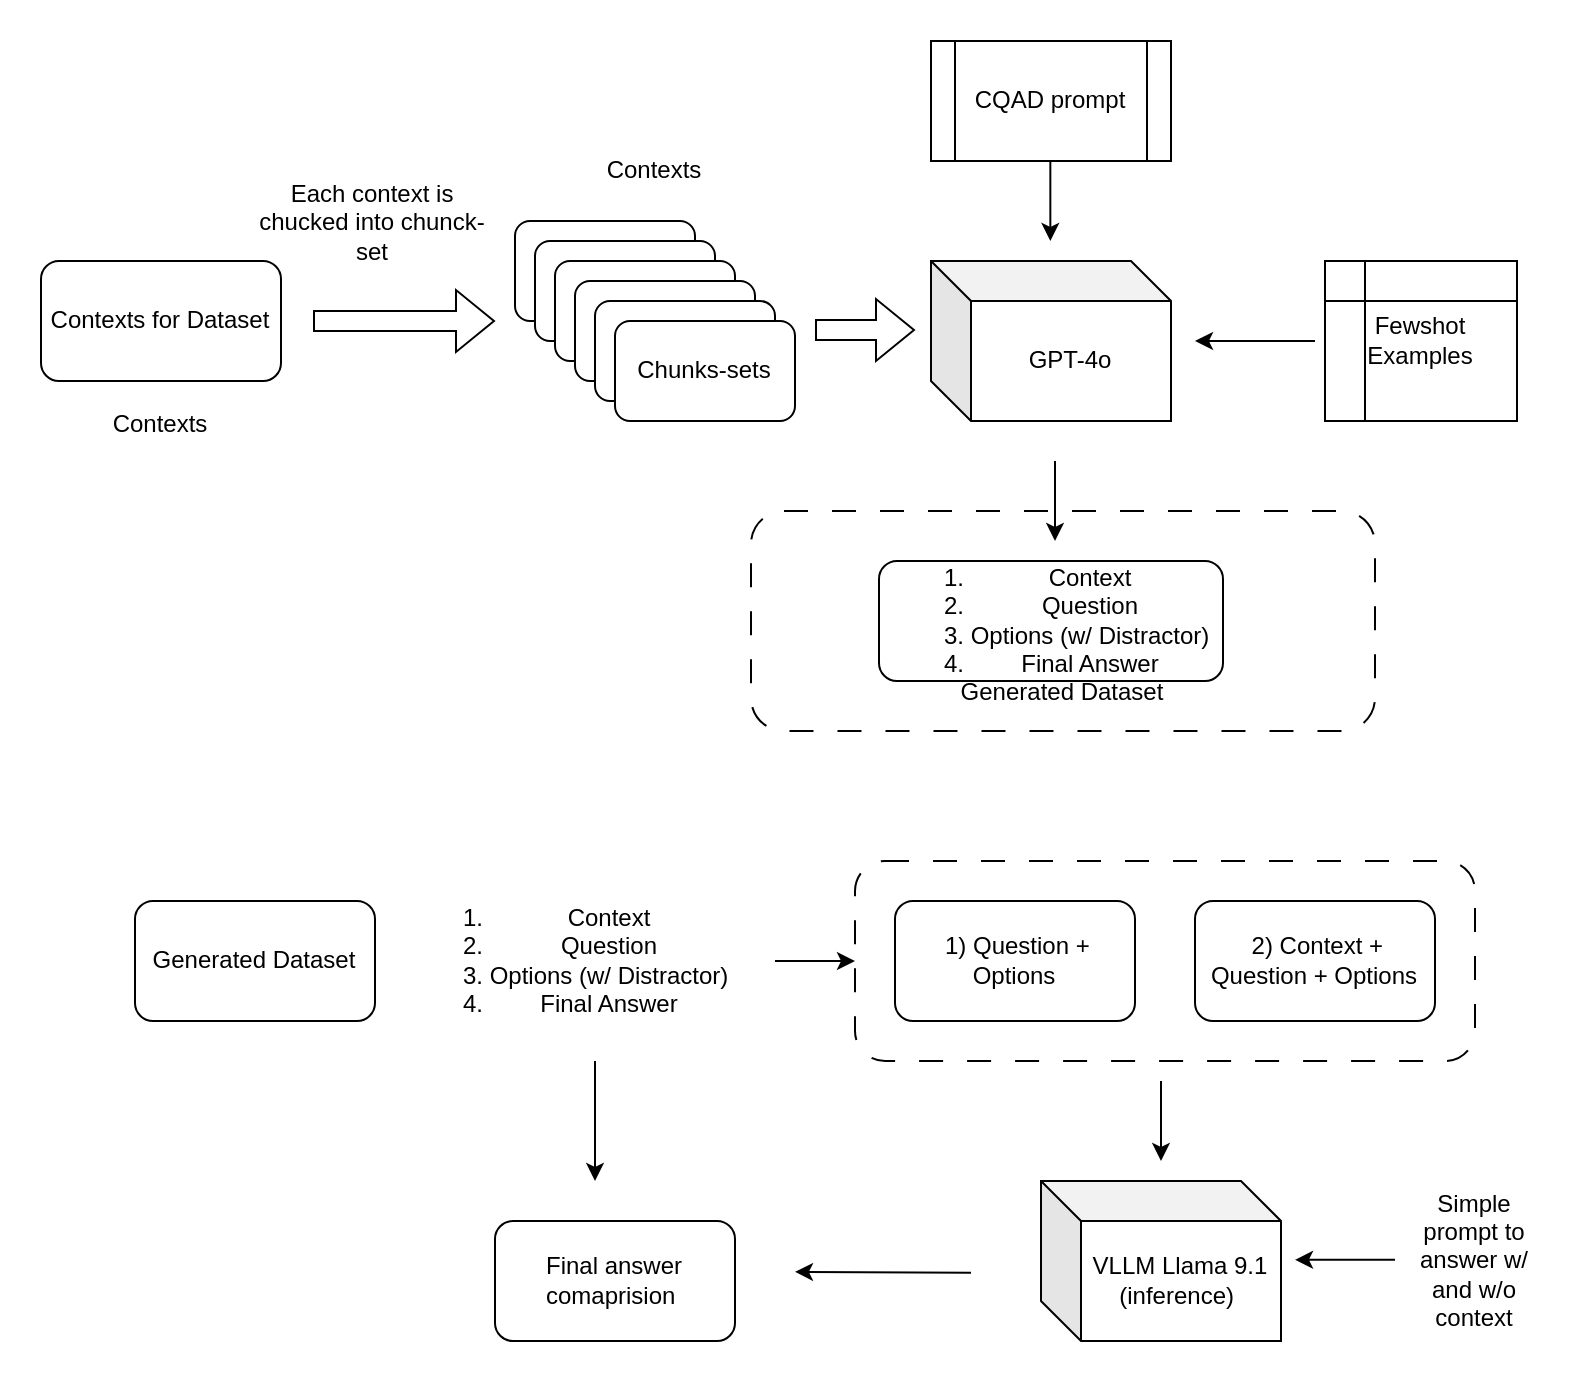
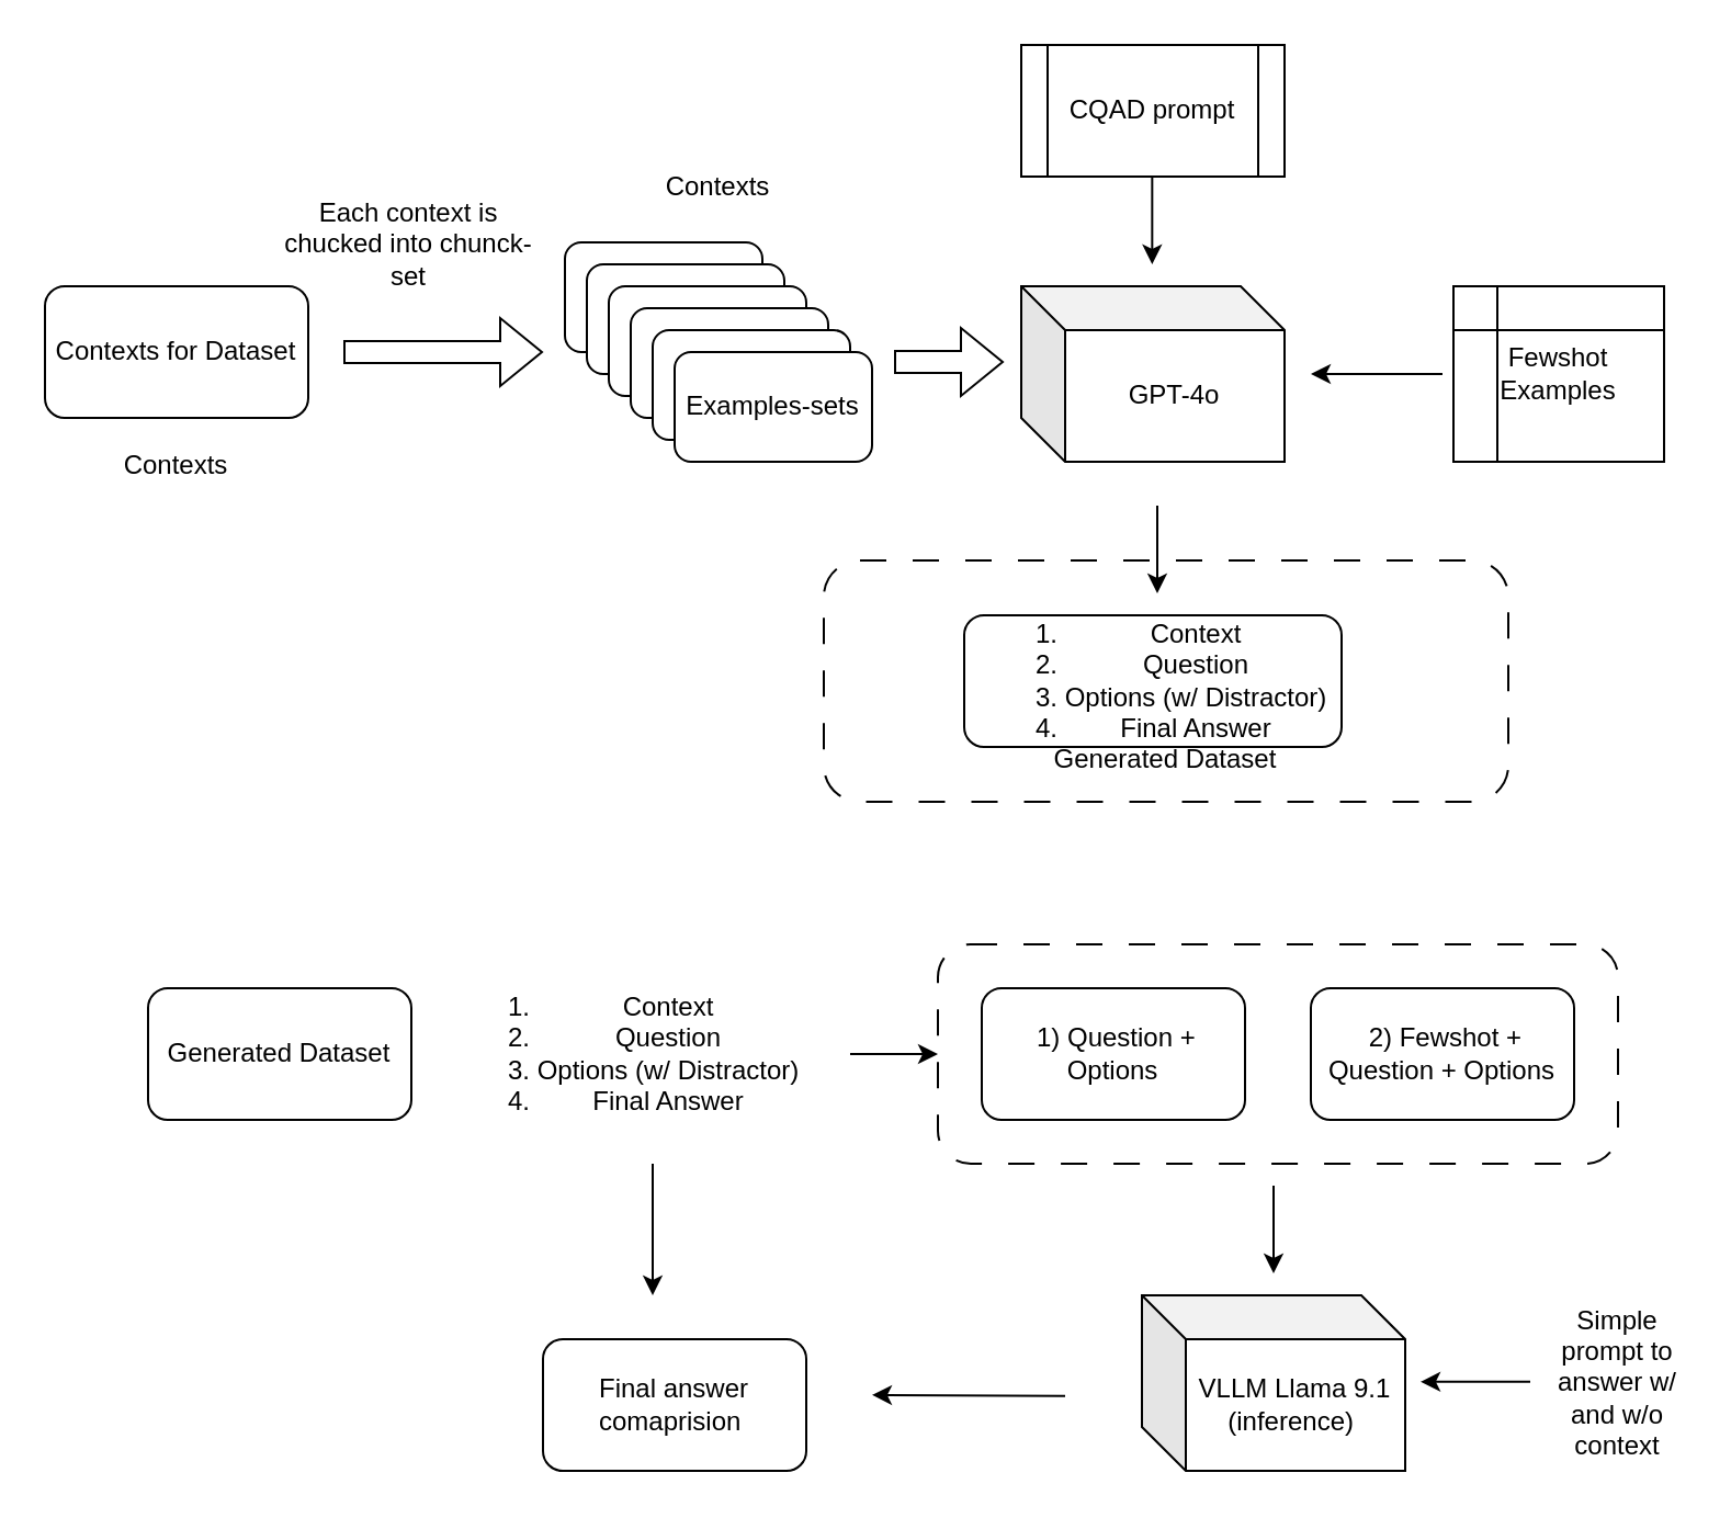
  <mxCell id="0" />
  <mxCell id="1" parent="0" />
  <mxCell id="2" value="Contexts for Dataset" style="rounded=1;whiteSpace=wrap;html=1;" vertex="1" parent="1"><mxGeometry x="20" y="130" width="120" height="60" as="geometry" /></mxCell>
  <mxCell id="3" value="Chunks-set 1" style="rounded=1;whiteSpace=wrap;html=1;" vertex="1" parent="1"><mxGeometry x="257" y="110" width="90" height="50" as="geometry" /></mxCell>
  <mxCell id="4" value="Chunks-set 1" style="rounded=1;whiteSpace=wrap;html=1;" vertex="1" parent="1"><mxGeometry x="267" y="120" width="90" height="50" as="geometry" /></mxCell>
  <mxCell id="5" value="Chunks-set 1" style="rounded=1;whiteSpace=wrap;html=1;" vertex="1" parent="1"><mxGeometry x="277" y="130" width="90" height="50" as="geometry" /></mxCell>
  <mxCell id="6" value="Chunks-set 1" style="rounded=1;whiteSpace=wrap;html=1;" vertex="1" parent="1"><mxGeometry x="287" y="140" width="90" height="50" as="geometry" /></mxCell>
  <mxCell id="7" value="Chunks-set 1" style="rounded=1;whiteSpace=wrap;html=1;" vertex="1" parent="1"><mxGeometry x="297" y="150" width="90" height="50" as="geometry" /></mxCell>
- <mxCell id="8" value="Chunks-sets" style="rounded=1;whiteSpace=wrap;html=1;" vertex="1" parent="1"><mxGeometry x="307" y="160" width="90" height="50" as="geometry" /></mxCell>
+ <mxCell id="8" value="Examples-sets" style="rounded=1;whiteSpace=wrap;html=1;" vertex="1" parent="1"><mxGeometry x="307" y="160" width="90" height="50" as="geometry" /></mxCell>
  <mxCell id="9" value="GPT-4o" style="shape=cube;whiteSpace=wrap;html=1;boundedLbl=1;backgroundOutline=1;darkOpacity=0.05;darkOpacity2=0.1;" vertex="1" parent="1"><mxGeometry x="465" y="130" width="120" height="80" as="geometry" /></mxCell>
  <mxCell id="10" value="&lt;span id=&quot;docs-internal-guid-91604fec-7fff-b568-eeec-e7de3fc800ae&quot;&gt;&lt;span style=&quot;font-family: Arial, sans-serif; background-color: transparent; font-variant-numeric: normal; font-variant-east-asian: normal; font-variant-alternates: normal; font-variant-position: normal; font-variant-emoji: normal; vertical-align: baseline; white-space-collapse: preserve;&quot;&gt;&lt;font&gt;CQAD prompt&lt;/font&gt;&lt;/span&gt;&lt;/span&gt;" style="shape=process;whiteSpace=wrap;html=1;backgroundOutline=1;" vertex="1" parent="1"><mxGeometry x="465" y="20" width="120" height="60" as="geometry" /></mxCell>
  <mxCell id="11" value="" style="shape=flexArrow;endArrow=classic;html=1;rounded=0;" edge="1" parent="1"><mxGeometry width="50" height="50" relative="1" as="geometry"><mxPoint x="156" y="160" as="sourcePoint" /><mxPoint x="247" y="160" as="targetPoint" /></mxGeometry></mxCell>
  <mxCell id="12" value="" style="shape=flexArrow;endArrow=classic;html=1;rounded=0;" edge="1" parent="1"><mxGeometry width="50" height="50" relative="1" as="geometry"><mxPoint x="407" y="164.5" as="sourcePoint" /><mxPoint x="457" y="164.5" as="targetPoint" /></mxGeometry></mxCell>
  <mxCell id="13" value="" style="endArrow=classic;html=1;rounded=0;" edge="1" parent="1"><mxGeometry width="50" height="50" relative="1" as="geometry"><mxPoint x="524.67" y="80" as="sourcePoint" /><mxPoint x="524.67" y="120" as="targetPoint" /></mxGeometry></mxCell>
  <mxCell id="14" value="" style="endArrow=classic;html=1;rounded=0;" edge="1" parent="1"><mxGeometry width="50" height="50" relative="1" as="geometry"><mxPoint x="657" y="170" as="sourcePoint" /><mxPoint x="597" y="170" as="targetPoint" /></mxGeometry></mxCell>
  <mxCell id="15" value="Fewshot Examples" style="shape=internalStorage;whiteSpace=wrap;html=1;backgroundOutline=1;" vertex="1" parent="1"><mxGeometry x="662" y="130" width="96" height="80" as="geometry" /></mxCell>
  <mxCell id="16" value="" style="endArrow=classic;html=1;rounded=0;" edge="1" parent="1"><mxGeometry width="50" height="50" relative="1" as="geometry"><mxPoint x="527" y="230" as="sourcePoint" /><mxPoint x="527" y="270" as="targetPoint" /></mxGeometry></mxCell>
  <mxCell id="17" value="&lt;ol&gt;&lt;li&gt;Context&lt;/li&gt;&lt;li&gt;Question&lt;/li&gt;&lt;li&gt;Options (w/ Distractor)&lt;/li&gt;&lt;li&gt;Final Answer&lt;/li&gt;&lt;/ol&gt;" style="rounded=1;whiteSpace=wrap;html=1;" vertex="1" parent="1"><mxGeometry x="439" y="280" width="172" height="60" as="geometry" /></mxCell>
  <mxCell id="18" value="Contexts" style="text;html=1;align=center;verticalAlign=middle;whiteSpace=wrap;rounded=0;" vertex="1" parent="1"><mxGeometry x="297" y="70" width="60" height="30" as="geometry" /></mxCell>
  <mxCell id="19" value="Contexts" style="text;html=1;align=center;verticalAlign=middle;whiteSpace=wrap;rounded=0;" vertex="1" parent="1"><mxGeometry x="50" y="197" width="60" height="30" as="geometry" /></mxCell>
  <mxCell id="20" value="&lt;div&gt;&lt;br&gt;&lt;/div&gt;&lt;div&gt;&lt;br&gt;&lt;/div&gt;&lt;div&gt;&lt;br&gt;&lt;/div&gt;&lt;div&gt;&lt;br&gt;&lt;/div&gt;&lt;div&gt;&lt;br&gt;&lt;/div&gt;Generated Dataset" style="rounded=1;whiteSpace=wrap;html=1;fillColor=none;dashed=1;dashPattern=12 12;" vertex="1" parent="1"><mxGeometry x="375" y="255" width="312" height="110" as="geometry" /></mxCell>
  <mxCell id="21" value="&lt;div&gt;&lt;span style=&quot;background-color: initial;&quot;&gt;Generated Dataset&lt;/span&gt;&lt;/div&gt;" style="rounded=1;whiteSpace=wrap;html=1;" vertex="1" parent="1"><mxGeometry x="67" y="450" width="120" height="60" as="geometry" /></mxCell>
  <mxCell id="22" value="&lt;ol&gt;&lt;li&gt;Context&lt;/li&gt;&lt;li&gt;Question&lt;/li&gt;&lt;li&gt;Options (w/ Distractor)&lt;/li&gt;&lt;li&gt;Final Answer&lt;/li&gt;&lt;/ol&gt;" style="text;html=1;align=center;verticalAlign=middle;whiteSpace=wrap;rounded=0;" vertex="1" parent="1"><mxGeometry x="182" y="465" width="205" height="30" as="geometry" /></mxCell>
  <mxCell id="23" value="" style="endArrow=classic;html=1;rounded=0;" edge="1" parent="1"><mxGeometry width="50" height="50" relative="1" as="geometry"><mxPoint x="387" y="480" as="sourcePoint" /><mxPoint x="427" y="480" as="targetPoint" /></mxGeometry></mxCell>
  <mxCell id="24" value="&amp;nbsp;1) Question + Options" style="rounded=1;whiteSpace=wrap;html=1;" vertex="1" parent="1"><mxGeometry x="447" y="450" width="120" height="60" as="geometry" /></mxCell>
  <mxCell id="25" value="" style="endArrow=classic;html=1;rounded=0;" edge="1" parent="1"><mxGeometry width="50" height="50" relative="1" as="geometry"><mxPoint x="580" y="540" as="sourcePoint" /><mxPoint x="580" y="580" as="targetPoint" /></mxGeometry></mxCell>
  <mxCell id="26" value="VLLM Llama 9.1&lt;div&gt;(inference)&amp;nbsp;&lt;/div&gt;" style="shape=cube;whiteSpace=wrap;html=1;boundedLbl=1;backgroundOutline=1;darkOpacity=0.05;darkOpacity2=0.1;" vertex="1" parent="1"><mxGeometry x="520" y="590" width="120" height="80" as="geometry" /></mxCell>
  <mxCell id="27" value="Simple prompt to answer w/ and w/o context" style="text;html=1;align=center;verticalAlign=middle;whiteSpace=wrap;rounded=0;" vertex="1" parent="1"><mxGeometry x="707" y="615" width="60" height="30" as="geometry" /></mxCell>
- <mxCell id="28" value="&amp;nbsp;2) Context + Question + Options" style="rounded=1;whiteSpace=wrap;html=1;" vertex="1" parent="1"><mxGeometry x="597" y="450" width="120" height="60" as="geometry" /></mxCell>
+ <mxCell id="28" value="&amp;nbsp;2) Fewshot + Question + Options" style="rounded=1;whiteSpace=wrap;html=1;" vertex="1" parent="1"><mxGeometry x="597" y="450" width="120" height="60" as="geometry" /></mxCell>
  <mxCell id="29" value="" style="endArrow=classic;html=1;rounded=0;" edge="1" parent="1"><mxGeometry width="50" height="50" relative="1" as="geometry"><mxPoint x="697" y="629.41" as="sourcePoint" /><mxPoint x="647" y="629.41" as="targetPoint" /></mxGeometry></mxCell>
  <mxCell id="30" value="" style="rounded=1;whiteSpace=wrap;html=1;fillColor=none;dashed=1;dashPattern=12 12;" vertex="1" parent="1"><mxGeometry x="427" y="430" width="310" height="100" as="geometry" /></mxCell>
  <mxCell id="31" value="Final answer comaprision&amp;nbsp;" style="rounded=1;whiteSpace=wrap;html=1;" vertex="1" parent="1"><mxGeometry x="247" y="610" width="120" height="60" as="geometry" /></mxCell>
  <mxCell id="32" value="" style="endArrow=classic;html=1;rounded=0;" edge="1" parent="1"><mxGeometry width="50" height="50" relative="1" as="geometry"><mxPoint x="485" y="635.82" as="sourcePoint" /><mxPoint x="397" y="635.41" as="targetPoint" /></mxGeometry></mxCell>
  <mxCell id="33" value="" style="endArrow=classic;html=1;rounded=0;" edge="1" parent="1"><mxGeometry width="50" height="50" relative="1" as="geometry"><mxPoint x="297" y="530" as="sourcePoint" /><mxPoint x="297" y="590" as="targetPoint" /></mxGeometry></mxCell>
  <mxCell id="34" value="Each context is chucked into chunck-set" style="text;html=1;align=center;verticalAlign=middle;whiteSpace=wrap;rounded=0;" vertex="1" parent="1"><mxGeometry x="125" y="100" width="122" height="21" as="geometry" /></mxCell>
